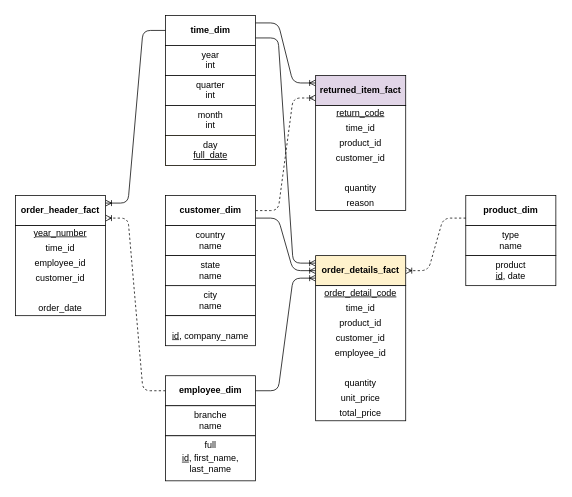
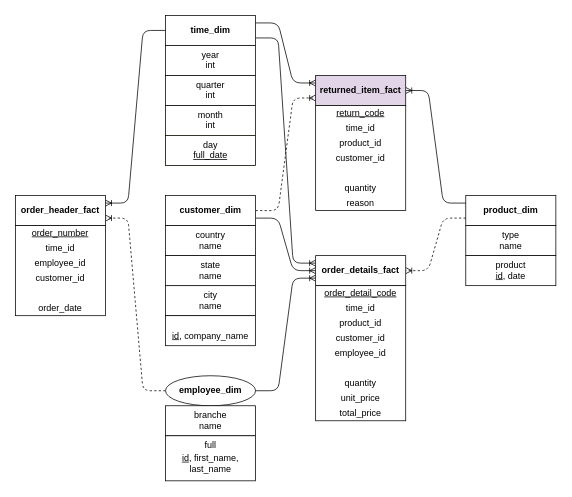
  <mxCell id="0" />
  <mxCell id="1" parent="0" />
  <mxCell id="2" value="" style="group;" parent="1" vertex="1" connectable="0"><mxGeometry x="620" y="260" width="120" height="120" as="geometry" /></mxCell>
  <mxCell id="3" value="&lt;b&gt;product&lt;/b&gt;&lt;b&gt;_dim&lt;/b&gt;" style="rounded=0;whiteSpace=wrap;html=1;" parent="2" vertex="1"><mxGeometry width="120" height="40" as="geometry" /></mxCell>
  <mxCell id="4" value="" style="group" parent="2" vertex="1" connectable="0"><mxGeometry y="40" width="120" height="40" as="geometry" /></mxCell>
  <mxCell id="5" value="" style="rounded=0;whiteSpace=wrap;html=1;fillColor=#ffffff;" parent="4" vertex="1"><mxGeometry width="120" height="40" as="geometry" /></mxCell>
  <mxCell id="6" value="type" style="text;html=1;strokeColor=none;fillColor=none;align=center;verticalAlign=middle;whiteSpace=wrap;rounded=0;" parent="4" vertex="1"><mxGeometry y="6.67" width="120" height="13.33" as="geometry" /></mxCell>
  <mxCell id="7" value="name" style="text;html=1;strokeColor=none;fillColor=none;align=center;verticalAlign=middle;whiteSpace=wrap;rounded=0;" parent="4" vertex="1"><mxGeometry y="20" width="120" height="13.33" as="geometry" /></mxCell>
  <mxCell id="8" value="" style="group" parent="2" vertex="1" connectable="0"><mxGeometry y="80" width="120" height="40" as="geometry" /></mxCell>
  <mxCell id="9" value="" style="rounded=0;whiteSpace=wrap;html=1;fillColor=#ffffff;" parent="8" vertex="1"><mxGeometry width="120" height="40" as="geometry" /></mxCell>
  <mxCell id="10" value="product" style="text;html=1;strokeColor=none;fillColor=none;align=center;verticalAlign=middle;whiteSpace=wrap;rounded=0;" parent="8" vertex="1"><mxGeometry y="6.67" width="120" height="13.33" as="geometry" /></mxCell>
  <mxCell id="11" value="&lt;u&gt;id&lt;/u&gt;, date" style="text;html=1;strokeColor=none;fillColor=none;align=center;verticalAlign=middle;whiteSpace=wrap;rounded=0;" parent="8" vertex="1"><mxGeometry y="20" width="120" height="13.33" as="geometry" /></mxCell>
  <mxCell id="12" value="" style="group" parent="1" vertex="1" connectable="0"><mxGeometry x="220" y="20" width="120" height="200" as="geometry" /></mxCell>
  <mxCell id="13" value="&lt;b&gt;time_dim&lt;/b&gt;" style="rounded=0;whiteSpace=wrap;html=1;" parent="12" vertex="1"><mxGeometry width="120" height="40" as="geometry" /></mxCell>
  <mxCell id="14" value="" style="group" parent="12" vertex="1" connectable="0"><mxGeometry y="40" width="120" height="40" as="geometry" /></mxCell>
  <mxCell id="15" value="" style="rounded=0;whiteSpace=wrap;html=1;fillColor=#ffffff;" parent="14" vertex="1"><mxGeometry width="120" height="40" as="geometry" /></mxCell>
  <mxCell id="16" value="year" style="text;html=1;strokeColor=none;fillColor=none;align=center;verticalAlign=middle;whiteSpace=wrap;rounded=0;" parent="14" vertex="1"><mxGeometry y="6.67" width="120" height="13.33" as="geometry" /></mxCell>
  <mxCell id="17" value="int" style="text;html=1;strokeColor=none;fillColor=none;align=center;verticalAlign=middle;whiteSpace=wrap;rounded=0;" parent="14" vertex="1"><mxGeometry y="20" width="120" height="13.33" as="geometry" /></mxCell>
  <mxCell id="18" value="" style="group" parent="12" vertex="1" connectable="0"><mxGeometry y="120" width="120" height="40" as="geometry" /></mxCell>
  <mxCell id="19" value="" style="rounded=0;whiteSpace=wrap;html=1;fillColor=#ffffff;" parent="18" vertex="1"><mxGeometry width="120" height="40" as="geometry" /></mxCell>
  <mxCell id="20" value="month" style="text;html=1;strokeColor=none;fillColor=none;align=center;verticalAlign=middle;whiteSpace=wrap;rounded=0;" parent="18" vertex="1"><mxGeometry y="6.67" width="120" height="13.33" as="geometry" /></mxCell>
  <mxCell id="21" value="int" style="text;html=1;strokeColor=none;fillColor=none;align=center;verticalAlign=middle;whiteSpace=wrap;rounded=0;" parent="18" vertex="1"><mxGeometry y="20" width="120" height="13.33" as="geometry" /></mxCell>
  <mxCell id="22" value="" style="group;fillColor=#fff2cc;strokeColor=#d6b656;" parent="12" vertex="1" connectable="0"><mxGeometry y="160" width="120" height="40" as="geometry" /></mxCell>
  <mxCell id="23" value="" style="rounded=0;whiteSpace=wrap;html=1;fillColor=#ffffff;" parent="22" vertex="1"><mxGeometry width="120" height="40" as="geometry" /></mxCell>
  <mxCell id="24" value="day" style="text;html=1;strokeColor=none;fillColor=none;align=center;verticalAlign=middle;whiteSpace=wrap;rounded=0;" parent="22" vertex="1"><mxGeometry y="6.67" width="120" height="13.33" as="geometry" /></mxCell>
  <mxCell id="25" value="&lt;u&gt;full_date&lt;/u&gt;" style="text;html=1;strokeColor=none;fillColor=none;align=center;verticalAlign=middle;whiteSpace=wrap;rounded=0;" parent="22" vertex="1"><mxGeometry y="20" width="120" height="13.33" as="geometry" /></mxCell>
  <mxCell id="26" value="" style="group" parent="12" vertex="1" connectable="0"><mxGeometry y="80" width="120" height="40" as="geometry" /></mxCell>
  <mxCell id="27" value="" style="rounded=0;whiteSpace=wrap;html=1;fillColor=#ffffff;" parent="26" vertex="1"><mxGeometry width="120" height="40" as="geometry" /></mxCell>
  <mxCell id="28" value="quarter" style="text;html=1;strokeColor=none;fillColor=none;align=center;verticalAlign=middle;whiteSpace=wrap;rounded=0;" parent="26" vertex="1"><mxGeometry y="6.67" width="120" height="13.33" as="geometry" /></mxCell>
  <mxCell id="29" value="int" style="text;html=1;strokeColor=none;fillColor=none;align=center;verticalAlign=middle;whiteSpace=wrap;rounded=0;" parent="26" vertex="1"><mxGeometry y="20" width="120" height="13.33" as="geometry" /></mxCell>
  <mxCell id="30" value="" style="edgeStyle=entityRelationEdgeStyle;fontSize=12;html=1;endArrow=ERoneToMany;entryX=0;entryY=0.25;entryDx=0;entryDy=0;exitX=1;exitY=0.75;exitDx=0;exitDy=0;" parent="1" source="13" target="84" edge="1"><mxGeometry width="100" height="100" relative="1" as="geometry"><mxPoint x="360" y="-120" as="sourcePoint" /><mxPoint x="480" y="0" as="targetPoint" /></mxGeometry></mxCell>
  <mxCell id="31" value="" style="edgeStyle=entityRelationEdgeStyle;fontSize=12;html=1;endArrow=ERoneToMany;exitX=1;exitY=0.75;exitDx=0;exitDy=0;" parent="1" source="37" edge="1"><mxGeometry width="100" height="100" relative="1" as="geometry"><mxPoint x="360" y="-120" as="sourcePoint" /><mxPoint x="420" y="360" as="targetPoint" /></mxGeometry></mxCell>
  <mxCell id="32" value="" style="edgeStyle=entityRelationEdgeStyle;fontSize=12;html=1;endArrow=ERoneToMany;entryX=1;entryY=0.5;entryDx=0;entryDy=0;exitX=0;exitY=0.75;exitDx=0;exitDy=0;dashed=1;" parent="1" source="3" target="84" edge="1"><mxGeometry width="100" height="100" relative="1" as="geometry"><mxPoint x="360" y="-120" as="sourcePoint" /><mxPoint x="540" y="-100" as="targetPoint" /></mxGeometry></mxCell>
  <mxCell id="33" value="" style="edgeStyle=entityRelationEdgeStyle;fontSize=12;html=1;endArrow=ERoneToMany;entryX=0;entryY=0.75;entryDx=0;entryDy=0;exitX=1;exitY=0.5;exitDx=0;exitDy=0;dashed=1;" parent="1" source="37" target="54" edge="1"><mxGeometry width="100" height="100" relative="1" as="geometry"><mxPoint x="400" y="280" as="sourcePoint" /><mxPoint x="530" y="-100" as="targetPoint" /></mxGeometry></mxCell>
+ <mxCell id="34" value="" style="edgeStyle=entityRelationEdgeStyle;fontSize=12;html=1;endArrow=ERoneToMany;entryX=1;entryY=0.5;entryDx=0;entryDy=0;exitX=0;exitY=0.25;exitDx=0;exitDy=0;" parent="1" source="3" target="54" edge="1"><mxGeometry width="100" height="100" relative="1" as="geometry"><mxPoint x="370" y="290" as="sourcePoint" /><mxPoint x="530" y="100" as="targetPoint" /></mxGeometry></mxCell>
  <mxCell id="35" value="" style="edgeStyle=entityRelationEdgeStyle;fontSize=12;html=1;endArrow=ERoneToMany;entryX=0;entryY=0.25;entryDx=0;entryDy=0;exitX=1;exitY=0.25;exitDx=0;exitDy=0;" parent="1" source="13" target="54" edge="1"><mxGeometry width="100" height="100" relative="1" as="geometry"><mxPoint x="400" y="-110" as="sourcePoint" /><mxPoint x="530" y="90" as="targetPoint" /></mxGeometry></mxCell>
  <mxCell id="36" value="" style="group" parent="1" vertex="1" connectable="0"><mxGeometry x="220" y="260" width="120" height="200" as="geometry" /></mxCell>
  <mxCell id="37" value="&lt;b&gt;customer_dim&lt;/b&gt;" style="rounded=0;whiteSpace=wrap;html=1;" parent="36" vertex="1"><mxGeometry width="120" height="40" as="geometry" /></mxCell>
  <mxCell id="38" value="" style="group" parent="36" vertex="1" connectable="0"><mxGeometry y="40" width="120" height="40" as="geometry" /></mxCell>
  <mxCell id="39" value="" style="rounded=0;whiteSpace=wrap;html=1;fillColor=#ffffff;" parent="38" vertex="1"><mxGeometry width="120" height="40" as="geometry" /></mxCell>
  <mxCell id="40" value="country" style="text;html=1;strokeColor=none;fillColor=none;align=center;verticalAlign=middle;whiteSpace=wrap;rounded=0;" parent="38" vertex="1"><mxGeometry y="6.67" width="120" height="13.33" as="geometry" /></mxCell>
  <mxCell id="41" value="name" style="text;html=1;strokeColor=none;fillColor=none;align=center;verticalAlign=middle;whiteSpace=wrap;rounded=0;" parent="38" vertex="1"><mxGeometry y="20" width="120" height="13.33" as="geometry" /></mxCell>
  <mxCell id="42" value="" style="group" parent="36" vertex="1" connectable="0"><mxGeometry y="120" width="120" height="40" as="geometry" /></mxCell>
  <mxCell id="43" value="" style="rounded=0;whiteSpace=wrap;html=1;fillColor=#ffffff;" parent="42" vertex="1"><mxGeometry width="120" height="40" as="geometry" /></mxCell>
  <mxCell id="44" value="city" style="text;html=1;strokeColor=none;fillColor=none;align=center;verticalAlign=middle;whiteSpace=wrap;rounded=0;" parent="42" vertex="1"><mxGeometry y="6.67" width="120" height="13.33" as="geometry" /></mxCell>
  <mxCell id="45" value="name" style="text;html=1;strokeColor=none;fillColor=none;align=center;verticalAlign=middle;whiteSpace=wrap;rounded=0;" parent="42" vertex="1"><mxGeometry y="20" width="120" height="13.33" as="geometry" /></mxCell>
  <mxCell id="46" value="" style="group" parent="36" vertex="1" connectable="0"><mxGeometry y="160" width="120" height="40" as="geometry" /></mxCell>
  <mxCell id="47" value="" style="rounded=0;whiteSpace=wrap;html=1;fillColor=#ffffff;" parent="46" vertex="1"><mxGeometry width="120" height="40" as="geometry" /></mxCell>
  <mxCell id="48" value="&lt;u&gt;id&lt;/u&gt;, company_name" style="text;html=1;strokeColor=none;fillColor=none;align=center;verticalAlign=middle;whiteSpace=wrap;rounded=0;" parent="46" vertex="1"><mxGeometry y="20" width="120" height="13.33" as="geometry" /></mxCell>
  <mxCell id="49" value="" style="group" parent="36" vertex="1" connectable="0"><mxGeometry y="80" width="120" height="40" as="geometry" /></mxCell>
  <mxCell id="50" value="" style="rounded=0;whiteSpace=wrap;html=1;fillColor=#ffffff;" parent="49" vertex="1"><mxGeometry width="120" height="40" as="geometry" /></mxCell>
  <mxCell id="51" value="state" style="text;html=1;strokeColor=none;fillColor=none;align=center;verticalAlign=middle;whiteSpace=wrap;rounded=0;" parent="49" vertex="1"><mxGeometry y="6.67" width="120" height="13.33" as="geometry" /></mxCell>
  <mxCell id="52" value="name" style="text;html=1;strokeColor=none;fillColor=none;align=center;verticalAlign=middle;whiteSpace=wrap;rounded=0;" parent="49" vertex="1"><mxGeometry y="20" width="120" height="13.33" as="geometry" /></mxCell>
  <mxCell id="53" value="" style="group" parent="1" vertex="1" connectable="0"><mxGeometry x="420" y="100" width="120" height="180" as="geometry" /></mxCell>
  <mxCell id="54" value="&lt;b&gt;returned_item_fact&lt;/b&gt;" style="rounded=0;whiteSpace=wrap;html=1;strokeColor=#000000;fillColor=#e1d5e7;" parent="53" vertex="1"><mxGeometry width="120" height="40" as="geometry" /></mxCell>
  <mxCell id="55" value="" style="rounded=0;whiteSpace=wrap;html=1;strokeColor=#000000;fillColor=#ffffff;" parent="53" vertex="1"><mxGeometry y="40" width="120" height="140" as="geometry" /></mxCell>
  <mxCell id="56" value="time_id" style="text;html=1;strokeColor=none;fillColor=none;align=center;verticalAlign=middle;whiteSpace=wrap;rounded=0;" parent="53" vertex="1"><mxGeometry y="60" width="120" height="20" as="geometry" /></mxCell>
  <mxCell id="57" value="product_id" style="text;html=1;strokeColor=none;fillColor=none;align=center;verticalAlign=middle;whiteSpace=wrap;rounded=0;" parent="53" vertex="1"><mxGeometry y="80" width="120" height="20" as="geometry" /></mxCell>
  <mxCell id="58" value="customer_id" style="text;html=1;strokeColor=none;fillColor=none;align=center;verticalAlign=middle;whiteSpace=wrap;rounded=0;" parent="53" vertex="1"><mxGeometry y="100" width="120" height="20" as="geometry" /></mxCell>
  <mxCell id="59" value="quantity" style="text;html=1;strokeColor=none;fillColor=none;align=center;verticalAlign=middle;whiteSpace=wrap;rounded=0;" parent="53" vertex="1"><mxGeometry y="140" width="120" height="20" as="geometry" /></mxCell>
  <mxCell id="60" value="reason" style="text;html=1;strokeColor=none;fillColor=none;align=center;verticalAlign=middle;whiteSpace=wrap;rounded=0;" parent="53" vertex="1"><mxGeometry y="160" width="120" height="20" as="geometry" /></mxCell>
  <mxCell id="61" value="&lt;u&gt;return_code&lt;/u&gt;" style="text;html=1;strokeColor=none;fillColor=none;align=center;verticalAlign=middle;whiteSpace=wrap;rounded=0;" parent="53" vertex="1"><mxGeometry y="40" width="120" height="20" as="geometry" /></mxCell>
  <mxCell id="62" value="" style="edgeStyle=entityRelationEdgeStyle;fontSize=12;html=1;endArrow=ERoneToMany;exitX=0;exitY=0.5;exitDx=0;exitDy=0;entryX=1;entryY=0.25;entryDx=0;entryDy=0;" parent="1" source="13" target="75" edge="1"><mxGeometry width="100" height="100" relative="1" as="geometry"><mxPoint x="370" y="-110" as="sourcePoint" /><mxPoint x="490" y="310" as="targetPoint" /></mxGeometry></mxCell>
  <mxCell id="63" value="" style="edgeStyle=entityRelationEdgeStyle;fontSize=12;html=1;endArrow=ERoneToMany;entryX=1;entryY=0.75;entryDx=0;entryDy=0;exitX=0;exitY=0.5;exitDx=0;exitDy=0;dashed=1;" parent="1" source="65" target="75" edge="1"><mxGeometry width="100" height="100" relative="1" as="geometry"><mxPoint x="370" y="130" as="sourcePoint" /><mxPoint x="530" y="130" as="targetPoint" /></mxGeometry></mxCell>
  <mxCell id="64" value="" style="group" parent="1" vertex="1" connectable="0"><mxGeometry x="220" y="500" width="120" height="140" as="geometry" /></mxCell>
- <mxCell id="65" value="&lt;b&gt;employee_dim&lt;/b&gt;" style="rounded=0;whiteSpace=wrap;html=1;" parent="64" vertex="1"><mxGeometry width="120" height="40" as="geometry" /></mxCell>
+ <mxCell id="65" value="&lt;b&gt;employee_dim&lt;/b&gt;" style="ellipse;whiteSpace=wrap;html=1;" parent="64" vertex="1"><mxGeometry width="120" height="40" as="geometry" /></mxCell>
  <mxCell id="66" value="" style="group" parent="64" vertex="1" connectable="0"><mxGeometry y="40" width="120" height="40" as="geometry" /></mxCell>
  <mxCell id="67" value="" style="rounded=0;whiteSpace=wrap;html=1;fillColor=#ffffff;" parent="66" vertex="1"><mxGeometry width="120" height="40" as="geometry" /></mxCell>
  <mxCell id="68" value="branche" style="text;html=1;strokeColor=none;fillColor=none;align=center;verticalAlign=middle;whiteSpace=wrap;rounded=0;" parent="66" vertex="1"><mxGeometry y="6.67" width="120" height="13.33" as="geometry" /></mxCell>
  <mxCell id="69" value="name" style="text;html=1;strokeColor=none;fillColor=none;align=center;verticalAlign=middle;whiteSpace=wrap;rounded=0;" parent="66" vertex="1"><mxGeometry y="20" width="120" height="13.33" as="geometry" /></mxCell>
  <mxCell id="70" value="" style="group" parent="64" vertex="1" connectable="0"><mxGeometry y="80" width="120" height="60" as="geometry" /></mxCell>
  <mxCell id="71" value="" style="rounded=0;whiteSpace=wrap;html=1;fillColor=#ffffff;" parent="70" vertex="1"><mxGeometry width="120" height="60" as="geometry" /></mxCell>
  <mxCell id="72" value="full" style="text;html=1;strokeColor=none;fillColor=none;align=center;verticalAlign=middle;whiteSpace=wrap;rounded=0;" parent="70" vertex="1"><mxGeometry y="6.67" width="120" height="13.33" as="geometry" /></mxCell>
  <mxCell id="73" value="&lt;u&gt;id&lt;/u&gt;, first_name, last_name" style="text;html=1;strokeColor=none;fillColor=none;align=center;verticalAlign=middle;whiteSpace=wrap;rounded=0;" parent="70" vertex="1"><mxGeometry y="30" width="120" height="13.33" as="geometry" /></mxCell>
  <mxCell id="74" value="" style="group" parent="1" vertex="1" connectable="0"><mxGeometry x="20" y="260" width="120" height="160" as="geometry" /></mxCell>
  <mxCell id="75" value="&lt;b&gt;order_header_fact&lt;/b&gt;" style="rounded=0;whiteSpace=wrap;html=1;strokeColor=#000000;fillColor=#ffffff;" parent="74" vertex="1"><mxGeometry width="120" height="40" as="geometry" /></mxCell>
  <mxCell id="76" value="" style="rounded=0;whiteSpace=wrap;html=1;strokeColor=#000000;fillColor=#ffffff;" parent="74" vertex="1"><mxGeometry y="40" width="120" height="120" as="geometry" /></mxCell>
- <mxCell id="77" value="&lt;u&gt;year_number&lt;/u&gt;" style="text;html=1;strokeColor=none;fillColor=none;align=center;verticalAlign=middle;whiteSpace=wrap;rounded=0;" parent="74" vertex="1"><mxGeometry y="40" width="120" height="20" as="geometry" /></mxCell>
+ <mxCell id="77" value="&lt;u&gt;order_number&lt;/u&gt;" style="text;html=1;strokeColor=none;fillColor=none;align=center;verticalAlign=middle;whiteSpace=wrap;rounded=0;" parent="74" vertex="1"><mxGeometry y="40" width="120" height="20" as="geometry" /></mxCell>
  <mxCell id="78" value="time_id" style="text;html=1;strokeColor=none;fillColor=none;align=center;verticalAlign=middle;whiteSpace=wrap;rounded=0;" parent="74" vertex="1"><mxGeometry y="60" width="120" height="20" as="geometry" /></mxCell>
  <mxCell id="79" value="employee_id" style="text;html=1;strokeColor=none;fillColor=none;align=center;verticalAlign=middle;whiteSpace=wrap;rounded=0;" parent="74" vertex="1"><mxGeometry y="80" width="120" height="20" as="geometry" /></mxCell>
  <mxCell id="80" value="customer_id" style="text;html=1;strokeColor=none;fillColor=none;align=center;verticalAlign=middle;whiteSpace=wrap;rounded=0;" parent="74" vertex="1"><mxGeometry y="100" width="120" height="20" as="geometry" /></mxCell>
  <mxCell id="81" value="order_date" style="text;html=1;strokeColor=none;fillColor=none;align=center;verticalAlign=middle;whiteSpace=wrap;rounded=0;" parent="74" vertex="1"><mxGeometry y="140" width="120" height="20" as="geometry" /></mxCell>
  <mxCell id="82" value="" style="edgeStyle=entityRelationEdgeStyle;fontSize=12;html=1;endArrow=ERoneToMany;exitX=1;exitY=0.5;exitDx=0;exitDy=0;" parent="1" source="65" edge="1"><mxGeometry width="100" height="100" relative="1" as="geometry"><mxPoint x="350" y="300" as="sourcePoint" /><mxPoint x="420" y="370" as="targetPoint" /></mxGeometry></mxCell>
  <mxCell id="83" value="" style="group" parent="1" vertex="1" connectable="0"><mxGeometry x="420" y="340" width="120" height="220" as="geometry" /></mxCell>
- <mxCell id="84" value="&lt;b&gt;order_details_fact&lt;/b&gt;" style="rounded=0;whiteSpace=wrap;html=1;strokeColor=#000000;fillColor=#fff2cc;" parent="83" vertex="1"><mxGeometry width="120" height="40" as="geometry" /></mxCell>
+ <mxCell id="84" value="&lt;b&gt;order_details_fact&lt;/b&gt;" style="rounded=0;whiteSpace=wrap;html=1;strokeColor=#000000;fillColor=#ffffff;" parent="83" vertex="1"><mxGeometry width="120" height="40" as="geometry" /></mxCell>
  <mxCell id="85" value="" style="rounded=0;whiteSpace=wrap;html=1;strokeColor=#000000;fillColor=#ffffff;" parent="83" vertex="1"><mxGeometry y="40" width="120" height="180" as="geometry" /></mxCell>
  <mxCell id="86" value="time_id" style="text;html=1;strokeColor=none;fillColor=none;align=center;verticalAlign=middle;whiteSpace=wrap;rounded=0;" parent="83" vertex="1"><mxGeometry y="60" width="120" height="20" as="geometry" /></mxCell>
  <mxCell id="87" value="product_id" style="text;html=1;strokeColor=none;fillColor=none;align=center;verticalAlign=middle;whiteSpace=wrap;rounded=0;" parent="83" vertex="1"><mxGeometry y="80" width="120" height="20" as="geometry" /></mxCell>
  <mxCell id="88" value="customer_id" style="text;html=1;strokeColor=none;fillColor=none;align=center;verticalAlign=middle;whiteSpace=wrap;rounded=0;" parent="83" vertex="1"><mxGeometry y="100" width="120" height="20" as="geometry" /></mxCell>
  <mxCell id="89" value="quantity" style="text;html=1;strokeColor=none;fillColor=none;align=center;verticalAlign=middle;whiteSpace=wrap;rounded=0;" parent="83" vertex="1"><mxGeometry y="160" width="120" height="20" as="geometry" /></mxCell>
  <mxCell id="90" value="unit_price" style="text;html=1;strokeColor=none;fillColor=none;align=center;verticalAlign=middle;whiteSpace=wrap;rounded=0;" parent="83" vertex="1"><mxGeometry y="180" width="120" height="20" as="geometry" /></mxCell>
  <mxCell id="91" value="&lt;u&gt;order_detail_code&lt;/u&gt;" style="text;html=1;strokeColor=none;fillColor=none;align=center;verticalAlign=middle;whiteSpace=wrap;rounded=0;" parent="83" vertex="1"><mxGeometry y="40" width="120" height="20" as="geometry" /></mxCell>
  <mxCell id="92" value="total_price" style="text;html=1;strokeColor=none;fillColor=none;align=center;verticalAlign=middle;whiteSpace=wrap;rounded=0;" parent="83" vertex="1"><mxGeometry y="200" width="120" height="20" as="geometry" /></mxCell>
  <mxCell id="93" value="employee_id" style="text;html=1;strokeColor=none;fillColor=none;align=center;verticalAlign=middle;whiteSpace=wrap;rounded=0;" parent="83" vertex="1"><mxGeometry y="120" width="120" height="20" as="geometry" /></mxCell>
